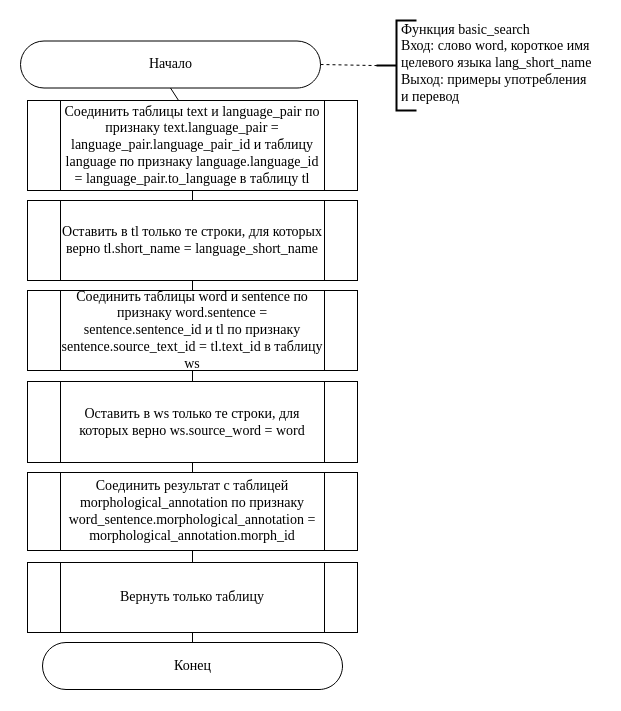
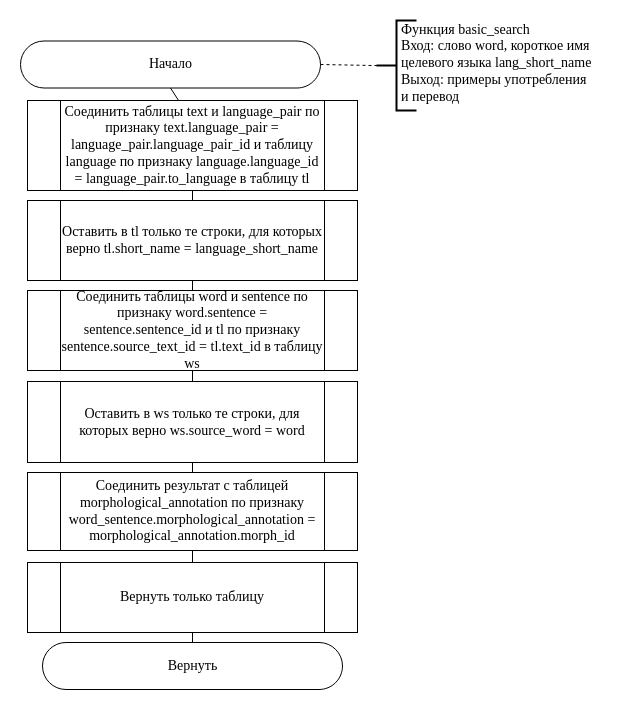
  <mxCell id="0" />
  <mxCell id="1" parent="0" />
  <mxCell id="2" value="&lt;font face=&quot;Times New Roman&quot; style=&quot;font-size: 14px;&quot;&gt;Начало&lt;/font&gt;" style="html=1;dashed=0;whitespace=wrap;shape=mxgraph.dfd.start" parent="1" vertex="1"><mxGeometry x="20" y="40.5" width="300" height="47" as="geometry" /></mxCell>
  <mxCell id="3" value="" style="strokeWidth=2;html=1;shape=mxgraph.flowchart.annotation_2;align=left;labelPosition=right;pointerEvents=1;fontFamily=Times New Roman;fontSize=14;" parent="1" vertex="1"><mxGeometry x="376" y="20" width="40" height="90" as="geometry" /></mxCell>
  <mxCell id="4" value="" style="endArrow=none;dashed=1;html=1;rounded=0;fontFamily=Times New Roman;fontSize=14;exitX=1;exitY=0.5;exitDx=0;exitDy=0;exitPerimeter=0;entryX=0.034;entryY=0.501;entryDx=0;entryDy=0;entryPerimeter=0;" parent="1" source="2" target="3" edge="1"><mxGeometry width="50" height="50" relative="1" as="geometry"><mxPoint x="356" y="68" as="sourcePoint" /><mxPoint x="456" y="102.5" as="targetPoint" /></mxGeometry></mxCell>
  <mxCell id="5" value="Функция basic_search&lt;br&gt;Вход: слово word, короткое имя целевого языка lang_short_name&lt;br&gt;Выход: примеры употребления&amp;nbsp;&lt;br&gt;и перевод" style="text;html=1;strokeColor=none;fillColor=none;align=left;verticalAlign=middle;whiteSpace=wrap;rounded=0;fontSize=14;fontFamily=Times New Roman;" parent="1" vertex="1"><mxGeometry x="399" y="38" width="200" height="50" as="geometry" /></mxCell>
  <mxCell id="6" value="" style="endArrow=none;html=1;rounded=0;fontFamily=Times New Roman;fontSize=14;entryX=0.5;entryY=0.5;entryDx=0;entryDy=23.5;entryPerimeter=0;exitX=0.5;exitY=0;exitDx=0;exitDy=0;" parent="1" target="2" edge="1"><mxGeometry width="50" height="50" relative="1" as="geometry"><mxPoint x="190" y="118.5" as="sourcePoint" /><mxPoint x="240" y="148.5" as="targetPoint" /></mxGeometry></mxCell>
  <mxCell id="7" value="Оставить в ws только те строки, для которых верно ws.source_word = word" style="shape=process;whiteSpace=wrap;html=1;backgroundOutline=1;fontFamily=Times New Roman;fontSize=14;" parent="1" vertex="1"><mxGeometry x="27" y="381" width="330" height="81" as="geometry" /></mxCell>
  <mxCell id="8" style="edgeStyle=orthogonalEdgeStyle;rounded=0;orthogonalLoop=1;jettySize=auto;html=1;exitX=0.5;exitY=0;exitDx=0;exitDy=0;entryX=0.5;entryY=1;entryDx=0;entryDy=0;endArrow=none;endFill=0;" parent="1" target="7" edge="1"><mxGeometry relative="1" as="geometry"><mxPoint x="192" y="475" as="sourcePoint" /></mxGeometry></mxCell>
  <mxCell id="9" value="Вернуть только таблицу" style="shape=process;whiteSpace=wrap;html=1;backgroundOutline=1;fontFamily=Times New Roman;fontSize=14;" parent="1" vertex="1"><mxGeometry x="27" y="562" width="330" height="70" as="geometry" /></mxCell>
  <mxCell id="10" value="Соединить результат с таблицей morphological_annotation по признаку word_sentence.morphological_annotation = morphological_annotation.morph_id" style="shape=process;whiteSpace=wrap;html=1;backgroundOutline=1;fontFamily=Times New Roman;fontSize=14;" parent="1" vertex="1"><mxGeometry x="27" y="472" width="330" height="78" as="geometry" /></mxCell>
  <mxCell id="11" value="" style="endArrow=none;html=1;rounded=0;fontFamily=Times New Roman;fontSize=14;exitX=0.5;exitY=0;exitDx=0;exitDy=0;entryX=0.5;entryY=1;entryDx=0;entryDy=0;" parent="1" source="10" edge="1"><mxGeometry width="50" height="50" relative="1" as="geometry"><mxPoint x="270" y="502" as="sourcePoint" /><mxPoint x="192" y="462" as="targetPoint" /></mxGeometry></mxCell>
- <mxCell id="12" value="&lt;font face=&quot;Times New Roman&quot;&gt;&lt;span style=&quot;font-size: 14px;&quot;&gt;Конец&lt;/span&gt;&lt;/font&gt;" style="html=1;dashed=0;whitespace=wrap;shape=mxgraph.dfd.start" parent="1" vertex="1"><mxGeometry x="42" y="642" width="300" height="47" as="geometry" /></mxCell>
+ <mxCell id="12" value="&lt;font face=&quot;Times New Roman&quot;&gt;&lt;span style=&quot;font-size: 14px;&quot;&gt;Вернуть&lt;/span&gt;&lt;/font&gt;" style="html=1;dashed=0;whitespace=wrap;shape=mxgraph.dfd.start" parent="1" vertex="1"><mxGeometry x="42" y="642" width="300" height="47" as="geometry" /></mxCell>
  <mxCell id="13" value="" style="endArrow=none;html=1;rounded=0;fontFamily=Times New Roman;fontSize=14;exitX=0.5;exitY=0.5;exitDx=0;exitDy=-23.5;exitPerimeter=0;entryX=0.5;entryY=1;entryDx=0;entryDy=0;" parent="1" target="9" edge="1"><mxGeometry width="50" height="50" relative="1" as="geometry"><mxPoint x="192" y="642" as="sourcePoint" /><mxPoint x="270" y="452" as="targetPoint" /></mxGeometry></mxCell>
  <mxCell id="14" value="" style="endArrow=none;html=1;rounded=0;exitX=0.5;exitY=0;exitDx=0;exitDy=0;entryX=0.5;entryY=1;entryDx=0;entryDy=0;" parent="1" source="9" target="10" edge="1"><mxGeometry width="50" height="50" relative="1" as="geometry"><mxPoint x="307" y="491" as="sourcePoint" /><mxPoint x="357" y="441" as="targetPoint" /></mxGeometry></mxCell>
  <mxCell id="15" value="Соединить таблицы text и language_pair по признаку text.language_pair = language_pair.language_pair_id и таблицу language по признаку language.language_id = language_pair.to_language в таблицу tl" style="shape=process;whiteSpace=wrap;html=1;backgroundOutline=1;fontFamily=Times New Roman;fontSize=14;" parent="1" vertex="1"><mxGeometry x="27" y="100" width="330" height="90" as="geometry" /></mxCell>
  <mxCell id="16" value="Соединить таблицы word и sentence по признаку word.sentence = sentence.sentence_id и tl по признаку sentence.source_text_id = tl.text_id в таблицу ws" style="shape=process;whiteSpace=wrap;html=1;backgroundOutline=1;fontFamily=Times New Roman;fontSize=14;" parent="1" vertex="1"><mxGeometry x="27" y="290" width="330" height="80" as="geometry" /></mxCell>
  <mxCell id="17" value="Оставить в tl только те строки, для которых &lt;br&gt;верно tl.short_name = language_short_name" style="shape=process;whiteSpace=wrap;html=1;backgroundOutline=1;fontFamily=Times New Roman;fontSize=14;" parent="1" vertex="1"><mxGeometry x="27" y="200" width="330" height="80" as="geometry" /></mxCell>
  <mxCell id="18" value="" style="endArrow=none;html=1;rounded=0;entryX=0.5;entryY=1;entryDx=0;entryDy=0;exitX=0.5;exitY=0;exitDx=0;exitDy=0;" parent="1" source="17" target="15" edge="1"><mxGeometry width="50" height="50" relative="1" as="geometry"><mxPoint x="157" y="330" as="sourcePoint" /><mxPoint x="207" y="280" as="targetPoint" /></mxGeometry></mxCell>
  <mxCell id="19" value="" style="endArrow=none;html=1;rounded=0;entryX=0.5;entryY=1;entryDx=0;entryDy=0;exitX=0.5;exitY=0;exitDx=0;exitDy=0;" parent="1" source="16" target="17" edge="1"><mxGeometry width="50" height="50" relative="1" as="geometry"><mxPoint x="147" y="380" as="sourcePoint" /><mxPoint x="197" y="330" as="targetPoint" /></mxGeometry></mxCell>
  <mxCell id="20" value="" style="endArrow=none;html=1;rounded=0;entryX=0.5;entryY=1;entryDx=0;entryDy=0;exitX=0.5;exitY=0;exitDx=0;exitDy=0;" parent="1" source="7" target="16" edge="1"><mxGeometry width="50" height="50" relative="1" as="geometry"><mxPoint x="147" y="425" as="sourcePoint" /><mxPoint x="197" y="375" as="targetPoint" /></mxGeometry></mxCell>
